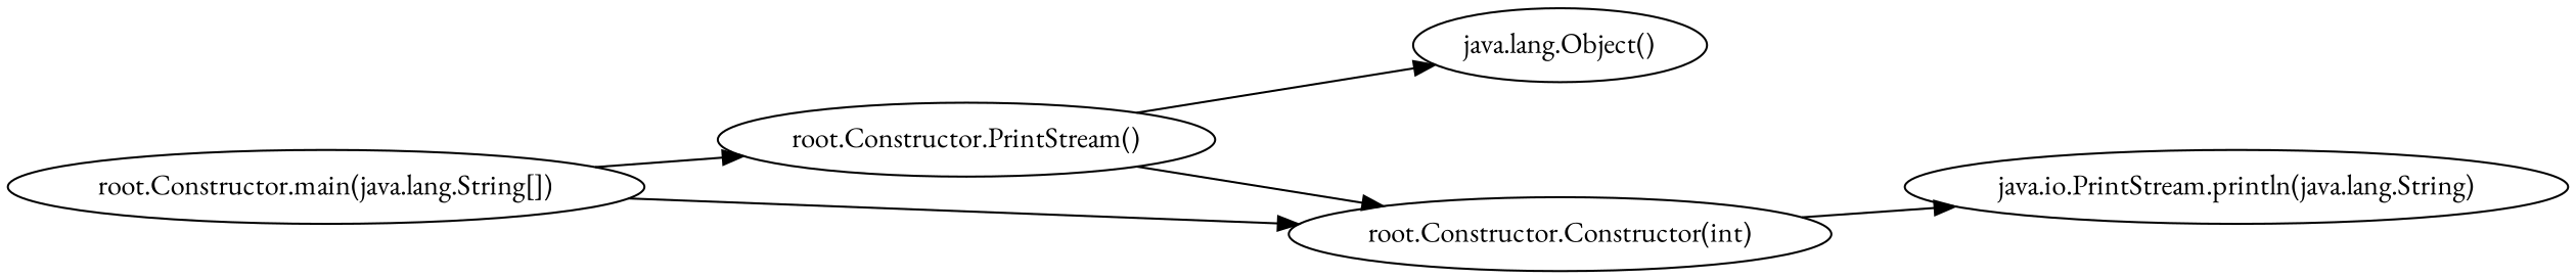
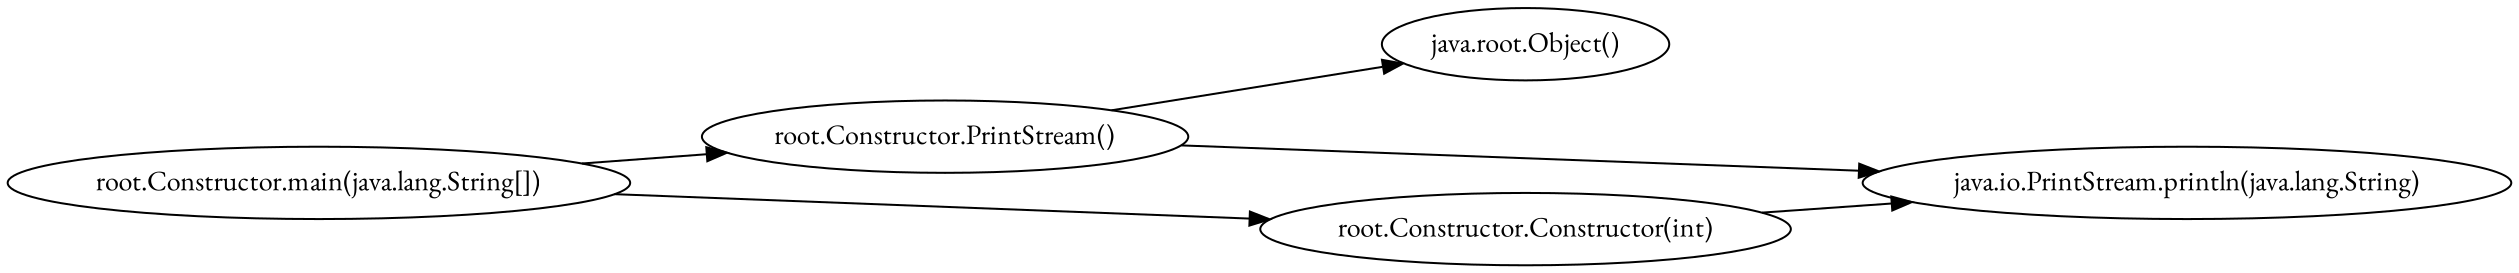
  digraph {
    fontname="EB Garamond"
    rankdir=LR
    node [fontname="EB Garamond"]
    edge [fontname="EB Garamond"]
    n1 [label="root.Constructor.PrintStream()"]
-   n2 [label="java.lang.Object()"]
+   n2 [label="java.root.Object()"]
    n3 [label="java.io.PrintStream.println(java.lang.String)"]
    n4 [label="root.Constructor.Constructor(int)"]
    n5 [label="root.Constructor.main(java.lang.String[])"]
    n1 -> n2
-   n1 -> n4
+   n1 -> n3
    n4 -> n3
    n5 -> n1
    n5 -> n4
  }
